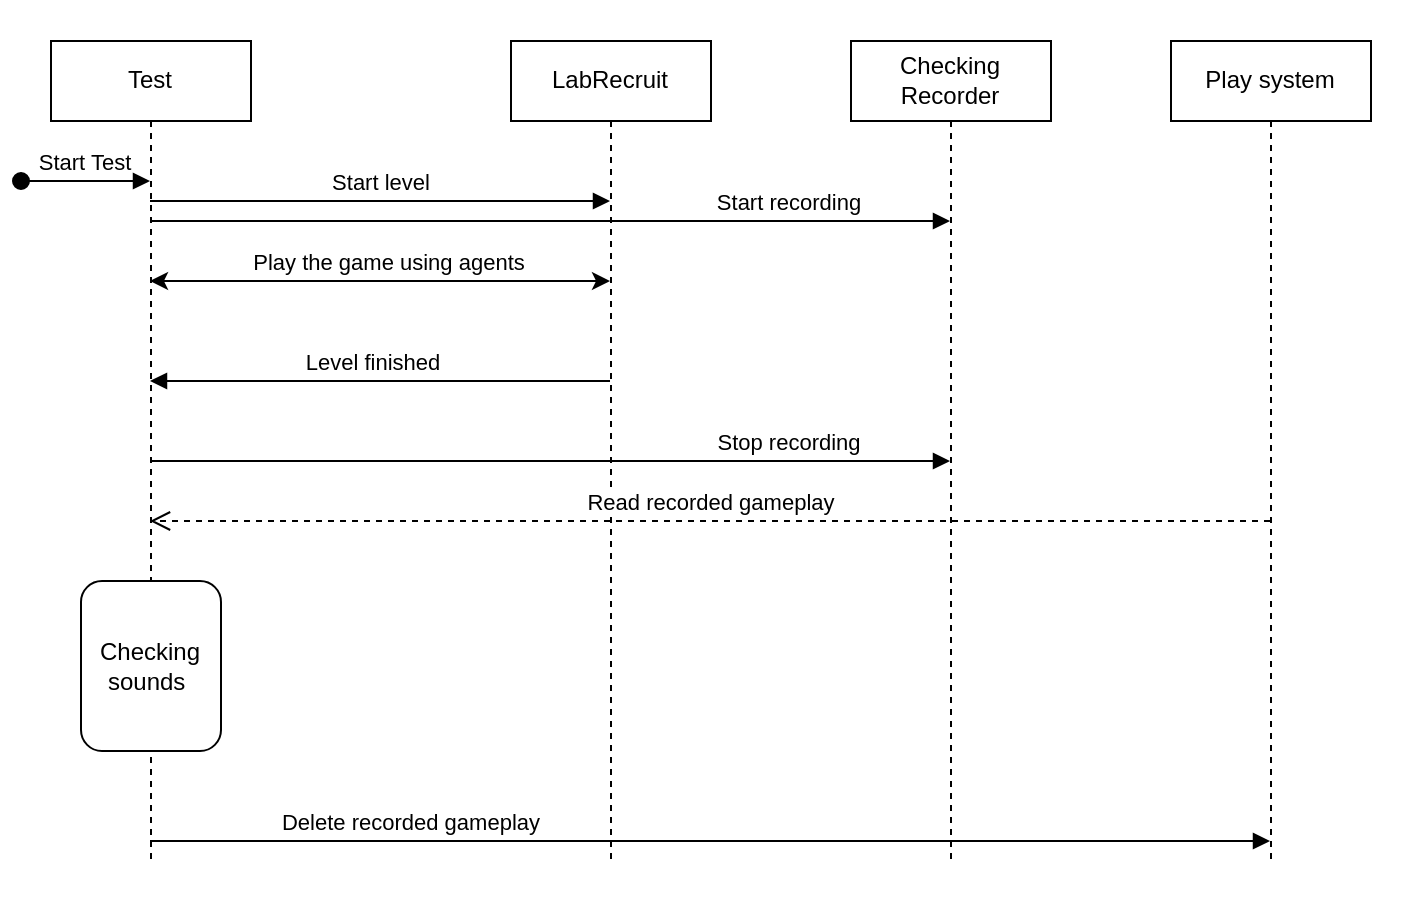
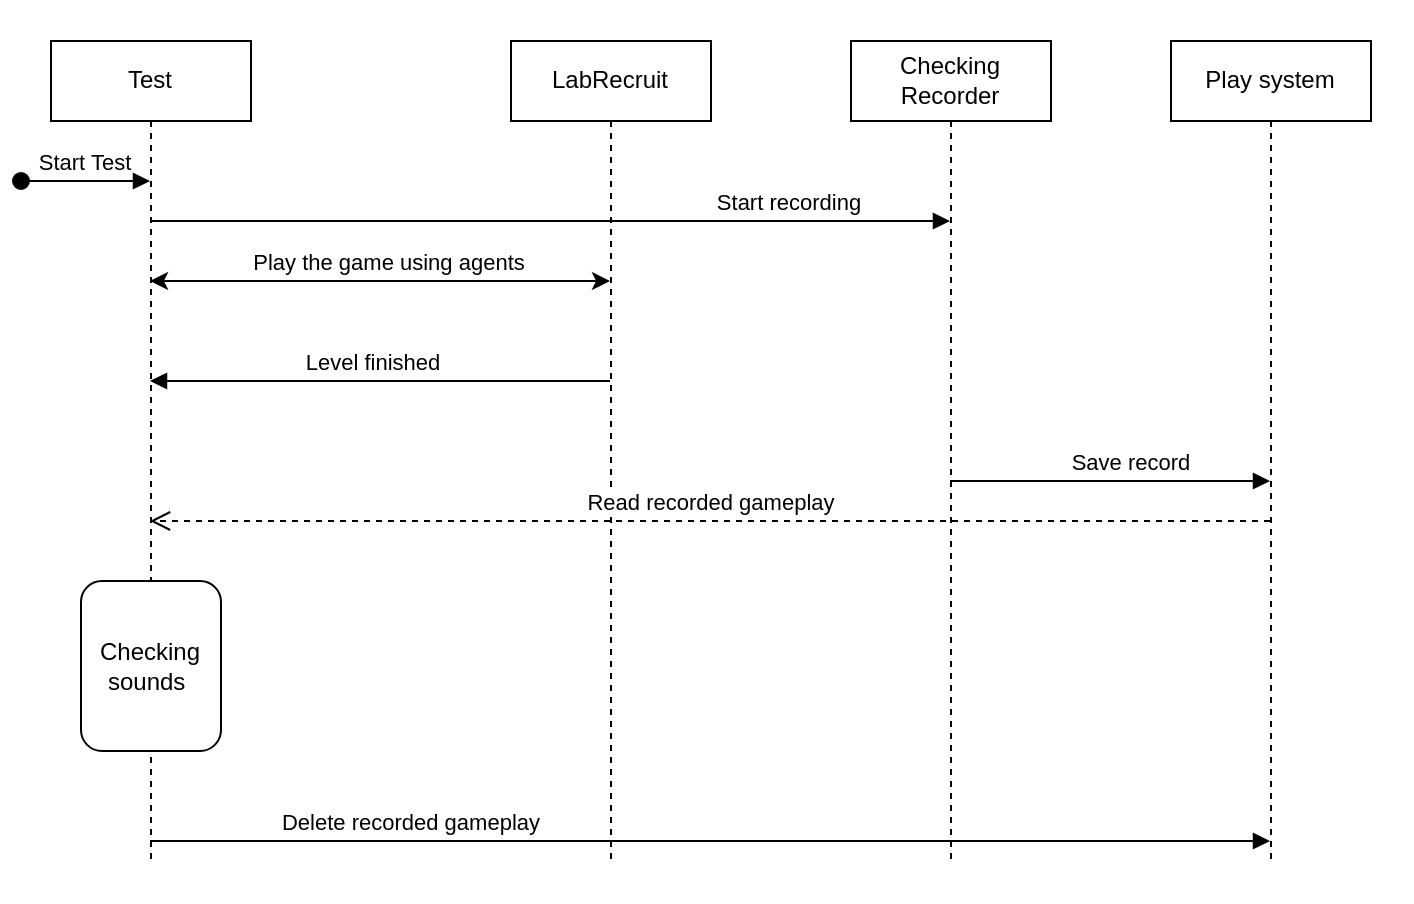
  <mxCell id="0" />
  <mxCell id="1" parent="0" />
  <mxCell id="2" value="Test" style="shape=umlLifeline;perimeter=lifelinePerimeter;whiteSpace=wrap;html=1;container=0;dropTarget=0;collapsible=0;recursiveResize=0;outlineConnect=0;portConstraint=eastwest;newEdgeStyle={&quot;edgeStyle&quot;:&quot;elbowEdgeStyle&quot;,&quot;elbow&quot;:&quot;vertical&quot;,&quot;curved&quot;:0,&quot;rounded&quot;:0};" parent="1" vertex="1"><mxGeometry x="20" y="20" width="100" height="410" as="geometry" /></mxCell>
  <mxCell id="3" value="Start Test" style="html=1;verticalAlign=bottom;startArrow=oval;endArrow=block;startSize=8;edgeStyle=elbowEdgeStyle;elbow=vertical;curved=0;rounded=0;" parent="2" target="2" edge="1"><mxGeometry relative="1" as="geometry"><mxPoint x="-15" y="70" as="sourcePoint" /><mxPoint x="45" y="70" as="targetPoint" /></mxGeometry></mxCell>
  <mxCell id="4" value="LabRecruit" style="shape=umlLifeline;perimeter=lifelinePerimeter;whiteSpace=wrap;html=1;container=0;dropTarget=0;collapsible=0;recursiveResize=0;outlineConnect=0;portConstraint=eastwest;newEdgeStyle={&quot;edgeStyle&quot;:&quot;elbowEdgeStyle&quot;,&quot;elbow&quot;:&quot;vertical&quot;,&quot;curved&quot;:0,&quot;rounded&quot;:0};" parent="1" vertex="1"><mxGeometry x="250" y="20" width="100" height="410" as="geometry" /></mxCell>
- <mxCell id="5" value="Start level" style="html=1;verticalAlign=bottom;endArrow=block;edgeStyle=elbowEdgeStyle;elbow=vertical;curved=0;rounded=0;" parent="1" source="2" target="4" edge="1"><mxGeometry relative="1" as="geometry"><mxPoint x="75" y="100" as="sourcePoint" /><Array as="points"><mxPoint x="160" y="100" /></Array><mxPoint x="295" y="100" as="targetPoint" /></mxGeometry></mxCell>
  <mxCell id="6" value="Read recorded gameplay" style="html=1;verticalAlign=bottom;endArrow=open;dashed=1;endSize=8;edgeStyle=elbowEdgeStyle;elbow=vertical;curved=0;rounded=0;" parent="1" source="9" target="2" edge="1"><mxGeometry relative="1" as="geometry"><mxPoint x="75" y="260" as="targetPoint" /><Array as="points"><mxPoint x="170" y="260" /></Array><mxPoint x="295" y="260" as="sourcePoint" /></mxGeometry></mxCell>
  <mxCell id="7" value="Checking Recorder" style="shape=umlLifeline;perimeter=lifelinePerimeter;whiteSpace=wrap;html=1;container=0;dropTarget=0;collapsible=0;recursiveResize=0;outlineConnect=0;portConstraint=eastwest;newEdgeStyle={&quot;edgeStyle&quot;:&quot;elbowEdgeStyle&quot;,&quot;elbow&quot;:&quot;vertical&quot;,&quot;curved&quot;:0,&quot;rounded&quot;:0};" vertex="1" parent="1"><mxGeometry x="420" y="20" width="100" height="410" as="geometry" /></mxCell>
  <mxCell id="8" value="Start recording" style="html=1;verticalAlign=bottom;endArrow=block;edgeStyle=elbowEdgeStyle;elbow=vertical;curved=0;rounded=0;" edge="1" parent="1" target="7"><mxGeometry x="0.593" relative="1" as="geometry"><mxPoint x="69.5" y="110" as="sourcePoint" /><Array as="points"><mxPoint x="170" y="110" /></Array><mxPoint x="509.5" y="110" as="targetPoint" /><mxPoint as="offset" /></mxGeometry></mxCell>
  <mxCell id="9" value="Play system" style="shape=umlLifeline;perimeter=lifelinePerimeter;whiteSpace=wrap;html=1;container=0;dropTarget=0;collapsible=0;recursiveResize=0;outlineConnect=0;portConstraint=eastwest;newEdgeStyle={&quot;edgeStyle&quot;:&quot;elbowEdgeStyle&quot;,&quot;elbow&quot;:&quot;vertical&quot;,&quot;curved&quot;:0,&quot;rounded&quot;:0};" vertex="1" parent="1"><mxGeometry x="580" y="20" width="100" height="410" as="geometry" /></mxCell>
  <mxCell id="10" value="Level finished" style="html=1;verticalAlign=bottom;endArrow=block;edgeStyle=elbowEdgeStyle;elbow=vertical;curved=0;rounded=0;" edge="1" parent="1"><mxGeometry x="0.039" relative="1" as="geometry"><mxPoint x="299.5" y="190" as="sourcePoint" /><Array as="points"><mxPoint x="170" y="190" /></Array><mxPoint x="69.5" y="190" as="targetPoint" /><mxPoint as="offset" /></mxGeometry></mxCell>
- <mxCell id="11" value="Stop recording" style="html=1;verticalAlign=bottom;endArrow=block;edgeStyle=elbowEdgeStyle;elbow=vertical;curved=0;rounded=0;" edge="1" parent="1" source="2" target="7"><mxGeometry x="0.593" relative="1" as="geometry"><mxPoint x="60" y="230" as="sourcePoint" /><Array as="points"><mxPoint x="160.5" y="230" /></Array><mxPoint x="460.5" y="230" as="targetPoint" /><mxPoint as="offset" /></mxGeometry></mxCell>
+ <mxCell id="12" value="Save record" style="html=1;verticalAlign=bottom;endArrow=block;edgeStyle=elbowEdgeStyle;elbow=vertical;curved=0;rounded=0;" edge="1" parent="1" source="7" target="9"><mxGeometry x="0.131" relative="1" as="geometry"><mxPoint x="80" y="240" as="sourcePoint" /><Array as="points"><mxPoint x="560" y="240" /></Array><mxPoint x="480" y="240" as="targetPoint" /><mxPoint as="offset" /></mxGeometry></mxCell>
  <mxCell id="13" value="Checking sounds&amp;nbsp;" style="rounded=1;whiteSpace=wrap;html=1;" vertex="1" parent="1"><mxGeometry x="35" y="290" width="70" height="85" as="geometry" /></mxCell>
  <mxCell id="14" value="" style="endArrow=classic;startArrow=classic;html=1;rounded=0;" edge="1" parent="1"><mxGeometry width="50" height="50" relative="1" as="geometry"><mxPoint x="69.5" y="140" as="sourcePoint" /><mxPoint x="299.5" y="140" as="targetPoint" /></mxGeometry></mxCell>
  <mxCell id="15" value="Play the game using agents" style="edgeLabel;html=1;align=center;verticalAlign=middle;resizable=0;points=[];" vertex="1" connectable="0" parent="14"><mxGeometry x="0.03" y="-3" relative="1" as="geometry"><mxPoint x="1" y="-13" as="offset" /></mxGeometry></mxCell>
  <mxCell id="16" value="Delete recorded gameplay" style="html=1;verticalAlign=bottom;endArrow=block;edgeStyle=elbowEdgeStyle;elbow=vertical;curved=0;rounded=0;" edge="1" parent="1" source="2" target="9"><mxGeometry x="-0.534" relative="1" as="geometry"><mxPoint x="70" y="420" as="sourcePoint" /><Array as="points"><mxPoint x="160.5" y="420" /></Array><mxPoint x="470" y="420" as="targetPoint" /><mxPoint as="offset" /></mxGeometry></mxCell>
